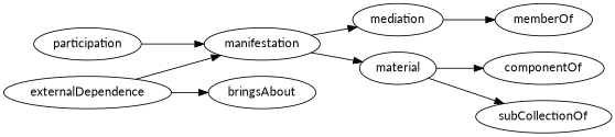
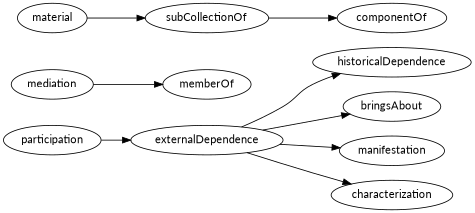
  strict digraph {
    fontname=Lato
    rankdir=LR
    node [fontname=Lato]
    edge [fontname=Lato]
    participation
    externalDependence
+   historicalDependence
    bringsAbout
    manifestation
+   characterization
    mediation
    material
    memberOf
    componentOf
    subCollectionOf
-   participation -> manifestation
+   participation -> externalDependence
+   externalDependence -> historicalDependence
    externalDependence -> bringsAbout
    externalDependence -> manifestation
-   manifestation -> mediation
-   manifestation -> material
+   externalDependence -> characterization
    mediation -> memberOf
-   material -> componentOf
+   subCollectionOf -> componentOf
    material -> subCollectionOf
  }
